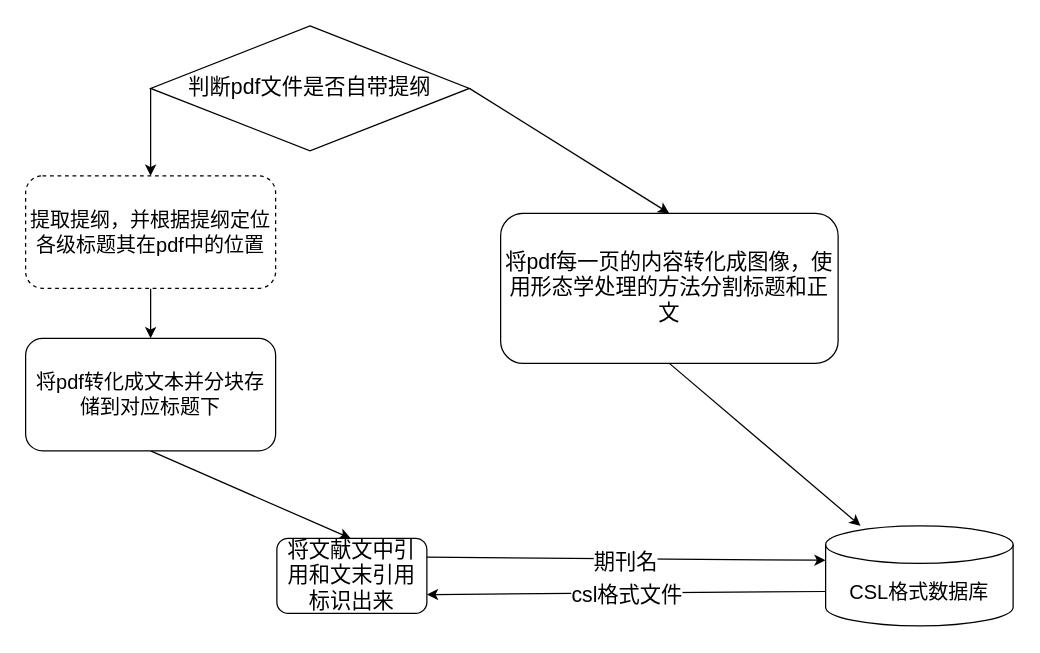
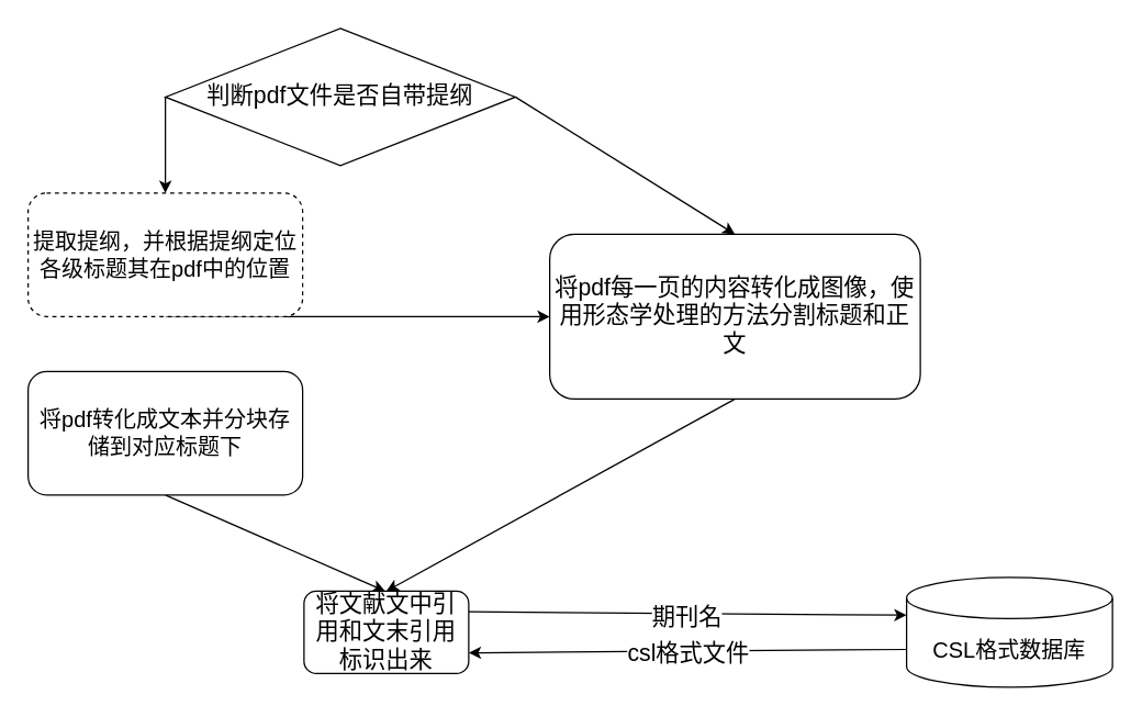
  <mxCell id="0" />
  <mxCell id="1" parent="0" />
  <mxCell id="2" style="edgeStyle=none;html=1;exitX=0;exitY=0.5;exitDx=0;exitDy=0;entryX=0.5;entryY=0;entryDx=0;entryDy=0;fontSize=17;" edge="1" parent="1" source="4" target="6"><mxGeometry relative="1" as="geometry" /></mxCell>
  <mxCell id="3" style="edgeStyle=none;html=1;exitX=1;exitY=0.5;exitDx=0;exitDy=0;entryX=0.5;entryY=0;entryDx=0;entryDy=0;fontSize=17;" edge="1" parent="1" source="4" target="10"><mxGeometry relative="1" as="geometry" /></mxCell>
  <mxCell id="4" value="判断pdf文件是否自带提纲" style="rhombus;whiteSpace=wrap;html=1;fontSize=17;" vertex="1" parent="1"><mxGeometry x="120" y="20" width="255" height="100" as="geometry" /></mxCell>
- <mxCell id="5" style="edgeStyle=none;html=1;exitX=0.5;exitY=1;exitDx=0;exitDy=0;entryX=0.5;entryY=0;entryDx=0;entryDy=0;fontSize=17;" edge="1" parent="1" source="6" target="8"><mxGeometry relative="1" as="geometry" /></mxCell>
+ <mxCell id="5" style="edgeStyle=none;html=1;exitX=0.5;exitY=1;exitDx=0;exitDy=0;fontSize=17;" edge="1" parent="1" source="6" target="10"><mxGeometry relative="1" as="geometry" /></mxCell>
  <mxCell id="6" value="&lt;font style=&quot;font-size: 16px;&quot;&gt;提取提纲，并根据提纲定位各级标题其在pdf中的位置&lt;/font&gt;" style="rounded=1;whiteSpace=wrap;html=1;dashed=1;" vertex="1" parent="1"><mxGeometry x="20" y="140" width="200" height="90" as="geometry" /></mxCell>
  <mxCell id="7" style="edgeStyle=none;html=1;exitX=0.5;exitY=1;exitDx=0;exitDy=0;fontSize=17;" edge="1" parent="1" source="8"><mxGeometry relative="1" as="geometry"><mxPoint x="280" y="430" as="targetPoint" /></mxGeometry></mxCell>
  <mxCell id="8" value="&lt;font style=&quot;font-size: 16px;&quot;&gt;将pdf转化成文本并分块存储到对应标题下&lt;/font&gt;" style="rounded=1;whiteSpace=wrap;html=1;" vertex="1" parent="1"><mxGeometry x="20" y="270" width="200" height="90" as="geometry" /></mxCell>
- <mxCell id="9" style="edgeStyle=none;html=1;exitX=0.5;exitY=1;exitDx=0;exitDy=0;fontSize=17;" edge="1" parent="1" source="10" target="16"><mxGeometry relative="1" as="geometry" /></mxCell>
+ <mxCell id="9" style="edgeStyle=none;html=1;exitX=0.5;exitY=1;exitDx=0;exitDy=0;entryX=0.5;entryY=0;entryDx=0;entryDy=0;fontSize=17;" edge="1" parent="1" source="10" target="13"><mxGeometry relative="1" as="geometry" /></mxCell>
  <mxCell id="10" value="将pdf每一页的内容转化成图像，使用形态学处理的方法分割标题和正文" style="rounded=1;whiteSpace=wrap;html=1;fontSize=17;" vertex="1" parent="1"><mxGeometry x="400" y="170" width="270" height="120" as="geometry" /></mxCell>
  <mxCell id="11" style="edgeStyle=none;html=1;exitX=1;exitY=0.25;exitDx=0;exitDy=0;entryX=0;entryY=0;entryDx=0;entryDy=27.5;entryPerimeter=0;fontSize=17;" edge="1" parent="1" source="13" target="16"><mxGeometry relative="1" as="geometry" /></mxCell>
  <mxCell id="12" value="期刊名" style="edgeLabel;html=1;align=center;verticalAlign=middle;resizable=0;points=[];fontSize=17;" vertex="1" connectable="0" parent="11"><mxGeometry x="0.329" y="-3" relative="1" as="geometry"><mxPoint x="-53" as="offset" /></mxGeometry></mxCell>
  <mxCell id="13" value="将文献文中引用和文末引用标识出来" style="rounded=1;whiteSpace=wrap;html=1;fontSize=17;" vertex="1" parent="1"><mxGeometry x="221" y="430" width="120" height="60" as="geometry" /></mxCell>
  <mxCell id="14" style="edgeStyle=none;html=1;exitX=0;exitY=0;exitDx=0;exitDy=52.5;exitPerimeter=0;entryX=1;entryY=0.75;entryDx=0;entryDy=0;fontSize=17;" edge="1" parent="1" source="16" target="13"><mxGeometry relative="1" as="geometry" /></mxCell>
  <mxCell id="15" value="csl格式文件" style="edgeLabel;html=1;align=center;verticalAlign=middle;resizable=0;points=[];fontSize=17;" vertex="1" connectable="0" parent="14"><mxGeometry x="-0.455" y="1" relative="1" as="geometry"><mxPoint x="-73" y="1" as="offset" /></mxGeometry></mxCell>
  <mxCell id="16" value="&lt;span style=&quot;font-size: 16px;&quot;&gt;CSL格式数据库&lt;/span&gt;" style="shape=cylinder3;whiteSpace=wrap;html=1;boundedLbl=1;backgroundOutline=1;size=15;" vertex="1" parent="1"><mxGeometry x="660" y="420" width="150" height="80" as="geometry" /></mxCell>
